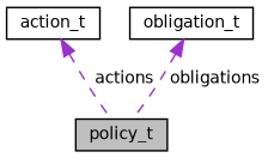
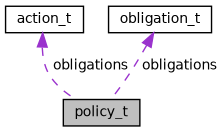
  digraph {
    node [color=black fillcolor=white fontname=Helvetica fontsize=10 shape=record style=filled]
    edge [color=darkorchid3 dir=back fontname=Helvetica fontsize=10 labelfontname=Helvetica labelfontsize=10 style=dashed]
    n1 [fillcolor=grey75 fontcolor=black height=0.2 label=policy_t width=0.4]
    n2 [height=0.2 label=action_t width=0.4]
    n3 [height=0.2 label=obligation_t width=0.4]
-   n2 -> n1 [label=" actions"]
+   n2 -> n1 [label=" obligations"]
    n3 -> n1 [label=" obligations"]
  }
